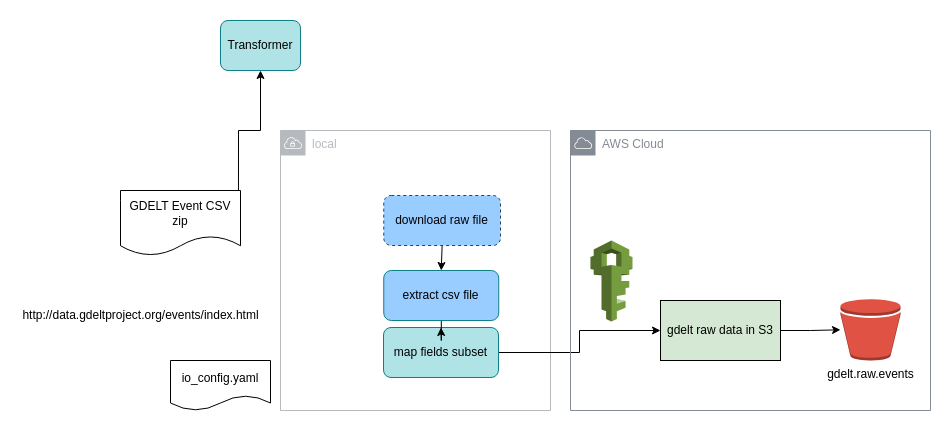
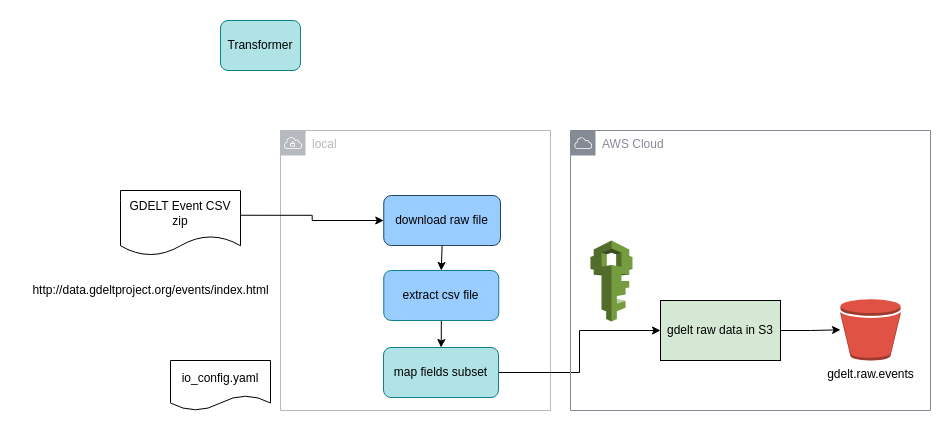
  <mxCell id="0" />
  <mxCell id="1" parent="0" />
  <mxCell id="2" value="local" style="sketch=0;outlineConnect=0;gradientColor=none;html=1;whiteSpace=wrap;fontSize=12;fontStyle=0;shape=mxgraph.aws4.group;grIcon=mxgraph.aws4.group_vpc;strokeColor=#B6BABF;fillColor=none;verticalAlign=top;align=left;spacingLeft=30;fontColor=#B6BABF;dashed=0;" vertex="1" parent="1"><mxGeometry x="280" y="130" width="270" height="280" as="geometry" /></mxCell>
- <mxCell id="3" value="" style="edgeStyle=orthogonalEdgeStyle;rounded=0;orthogonalLoop=1;jettySize=auto;html=1;exitX=0.983;exitY=0.381;exitDx=0;exitDy=0;exitPerimeter=0;" edge="1" parent="1" source="14" target="11"><mxGeometry relative="1" as="geometry" /></mxCell>
+ <mxCell id="3" value="" style="edgeStyle=orthogonalEdgeStyle;rounded=0;orthogonalLoop=1;jettySize=auto;html=1;entryX=0;entryY=0.5;entryDx=0;entryDy=0;exitX=0.983;exitY=0.381;exitDx=0;exitDy=0;exitPerimeter=0;" edge="1" parent="1" source="14" target="12"><mxGeometry relative="1" as="geometry" /></mxCell>
  <mxCell id="4" value="" style="edgeStyle=orthogonalEdgeStyle;rounded=0;orthogonalLoop=1;jettySize=auto;html=1;exitX=0.5;exitY=1;exitDx=0;exitDy=0;entryX=0.5;entryY=0;entryDx=0;entryDy=0;" edge="1" parent="1" source="12" target="17"><mxGeometry relative="1" as="geometry" /></mxCell>
  <mxCell id="5" value="" style="edgeStyle=orthogonalEdgeStyle;rounded=0;orthogonalLoop=1;jettySize=auto;html=1;" edge="1" parent="1" source="13" target="8"><mxGeometry relative="1" as="geometry" /></mxCell>
  <mxCell id="6" value="AWS Cloud" style="sketch=0;outlineConnect=0;gradientColor=none;html=1;whiteSpace=wrap;fontSize=12;fontStyle=0;shape=mxgraph.aws4.group;grIcon=mxgraph.aws4.group_aws_cloud;strokeColor=#858B94;fillColor=none;verticalAlign=top;align=left;spacingLeft=30;fontColor=#858B94;dashed=0;" vertex="1" parent="1"><mxGeometry x="570" y="130" width="360" height="280" as="geometry" /></mxCell>
  <mxCell id="7" style="edgeStyle=orthogonalEdgeStyle;rounded=0;orthogonalLoop=1;jettySize=auto;html=1;exitX=1;exitY=0.5;exitDx=0;exitDy=0;" edge="1" parent="1" source="8" target="10"><mxGeometry relative="1" as="geometry" /></mxCell>
  <mxCell id="8" value="gdelt raw data in S3" style="whiteSpace=wrap;html=1;fillColor=#D5E8D4;" vertex="1" parent="1"><mxGeometry x="660" y="300" width="120" height="60" as="geometry" /></mxCell>
  <mxCell id="9" value="" style="outlineConnect=0;dashed=0;verticalLabelPosition=bottom;verticalAlign=top;align=center;html=1;shape=mxgraph.aws3.iam;fillColor=#759C3E;gradientColor=none;" vertex="1" parent="1"><mxGeometry x="590" y="240" width="42" height="81" as="geometry" /></mxCell>
  <mxCell id="10" value="gdelt.raw.events" style="outlineConnect=0;dashed=0;verticalLabelPosition=bottom;verticalAlign=top;align=center;html=1;shape=mxgraph.aws3.bucket;fillColor=#E05243;gradientColor=none;" vertex="1" parent="1"><mxGeometry x="840" y="298.5" width="60" height="61.5" as="geometry" /></mxCell>
  <mxCell id="11" value="Transformer" style="rounded=1;whiteSpace=wrap;html=1;fillColor=#b0e3e6;strokeColor=#0e8088;" vertex="1" parent="1"><mxGeometry x="220" y="20" width="80" height="50" as="geometry" /></mxCell>
- <mxCell id="12" value="download raw file" style="rounded=1;whiteSpace=wrap;html=1;fillColor=#99CCFF;strokeColor=#23445d;dashed=1;" vertex="1" parent="1"><mxGeometry x="383.25" y="195" width="116.75" height="50" as="geometry" /></mxCell>
- <mxCell id="13" value="map fields subset" style="rounded=1;whiteSpace=wrap;html=1;fillColor=#b0e3e6;strokeColor=#0e8088;" vertex="1" parent="1"><mxGeometry x="383" y="327" width="115" height="50" as="geometry" /></mxCell>
+ <mxCell id="12" value="download raw file" style="rounded=1;whiteSpace=wrap;html=1;fillColor=#99CCFF;strokeColor=#23445d;" vertex="1" parent="1"><mxGeometry x="383.25" y="195" width="116.75" height="50" as="geometry" /></mxCell>
+ <mxCell id="13" value="map fields subset" style="rounded=1;whiteSpace=wrap;html=1;fillColor=#b0e3e6;strokeColor=#0e8088;" vertex="1" parent="1"><mxGeometry x="383" y="347" width="115" height="50" as="geometry" /></mxCell>
  <mxCell id="14" value="GDELT Event CSV zip" style="shape=document;whiteSpace=wrap;html=1;boundedLbl=1;" vertex="1" parent="1"><mxGeometry x="120" y="190" width="120" height="65" as="geometry" /></mxCell>
- <mxCell id="15" value="http://data.gdeltproject.org/events/index.html" style="text;html=1;align=center;verticalAlign=middle;resizable=0;points=[];autosize=1;strokeColor=none;fillColor=none;" vertex="1" parent="1"><mxGeometry x="10" y="300" width="260" height="30" as="geometry" /></mxCell>
+ <mxCell id="15" value="http://data.gdeltproject.org/events/index.html" style="text;html=1;align=center;verticalAlign=middle;resizable=0;points=[];autosize=1;strokeColor=none;fillColor=none;" vertex="1" parent="1"><mxGeometry x="20" y="275" width="260" height="30" as="geometry" /></mxCell>
  <mxCell id="16" style="edgeStyle=orthogonalEdgeStyle;rounded=0;orthogonalLoop=1;jettySize=auto;html=1;entryX=0.5;entryY=0;entryDx=0;entryDy=0;" edge="1" parent="1" source="17" target="13"><mxGeometry relative="1" as="geometry" /></mxCell>
  <mxCell id="17" value="extract csv file" style="rounded=1;whiteSpace=wrap;html=1;fillColor=#99CCFF;strokeColor=#0e8088;" vertex="1" parent="1"><mxGeometry x="383.25" y="270" width="115" height="50" as="geometry" /></mxCell>
  <mxCell id="18" value="io_config.yaml" style="shape=document;whiteSpace=wrap;html=1;boundedLbl=1;" vertex="1" parent="1"><mxGeometry x="170" y="360" width="100" height="50" as="geometry" /></mxCell>
